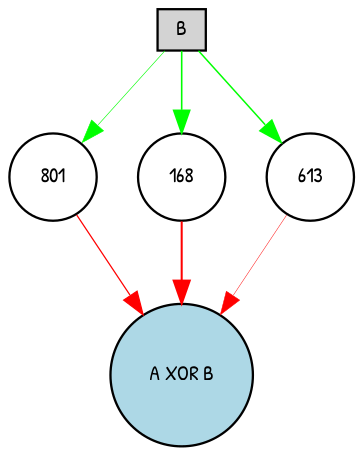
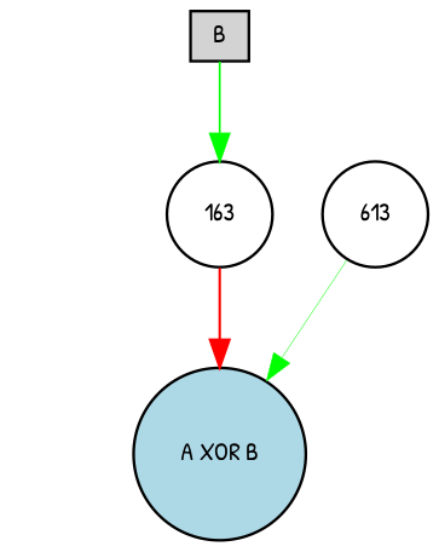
  digraph {
    fontname="Patrick Hand"
    node [fillcolor=white fontname="Patrick Hand" fontsize=9 shape=circle style=filled]
    edge [color=green fontname="Patrick Hand" style=solid]
-   801 [height=0.2 width=0.2]
    "A XOR B" [fillcolor=lightblue height=0.2 width=0.2]
-   168 [height=0.2 width=0.2]
+   168 [height=0.2 width=0.2 label=163]
    B [fillcolor=lightgray height=0.2 shape=box width=0.2]
    613 [height=0.2 width=0.2]
-   801 -> "A XOR B" [color=red penwidth=0.543292421204059]
    168 -> "A XOR B" [color=red penwidth=0.8872839762783358]
-   B -> 801 [penwidth=0.26722853046452677]
    B -> 168 [penwidth=0.694801968828657]
-   B -> 613 [penwidth=0.6485181663317331]
-   613 -> "A XOR B" [color=red penwidth=0.19989469914041355]
+   613 -> "A XOR B" [penwidth=0.19989469914041355]
  }
